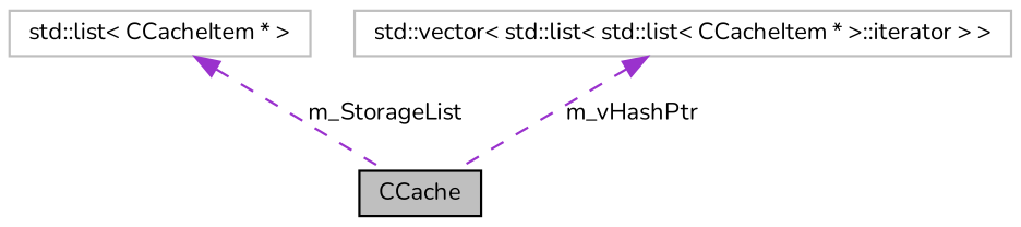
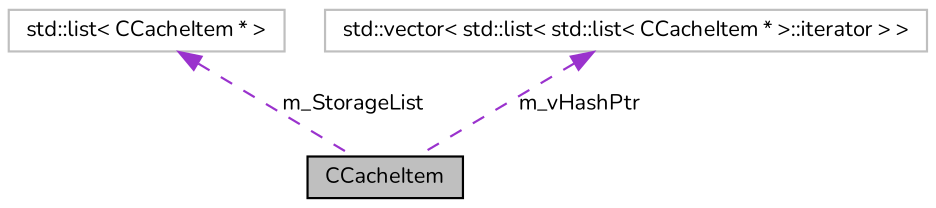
  digraph {
    fontname=Nunito
    node [color=grey75 fontname=Nunito fontsize=10 shape=record]
    edge [color=darkorchid3 dir=back fontname=Nunito fontsize=10 labelfontname="FreeSans.ttf" labelfontsize=10 style=dashed]
-   n1 [color=black fillcolor=grey75 fontcolor=black height=0.2 label=CCache style=filled width=0.4]
+   n1 [color=black fillcolor=grey75 fontcolor=black height=0.2 label=CCacheItem style=filled width=0.4]
    n2 [height=0.2 label="std::list\< CCacheItem * \>" width=0.4]
    n3 [height=0.2 label="std::vector\< std::list\< std::list\< CCacheItem * \>::iterator \> \>" width=0.4]
    n2 -> n1 [label=m_StorageList]
    n3 -> n1 [label=m_vHashPtr]
  }
